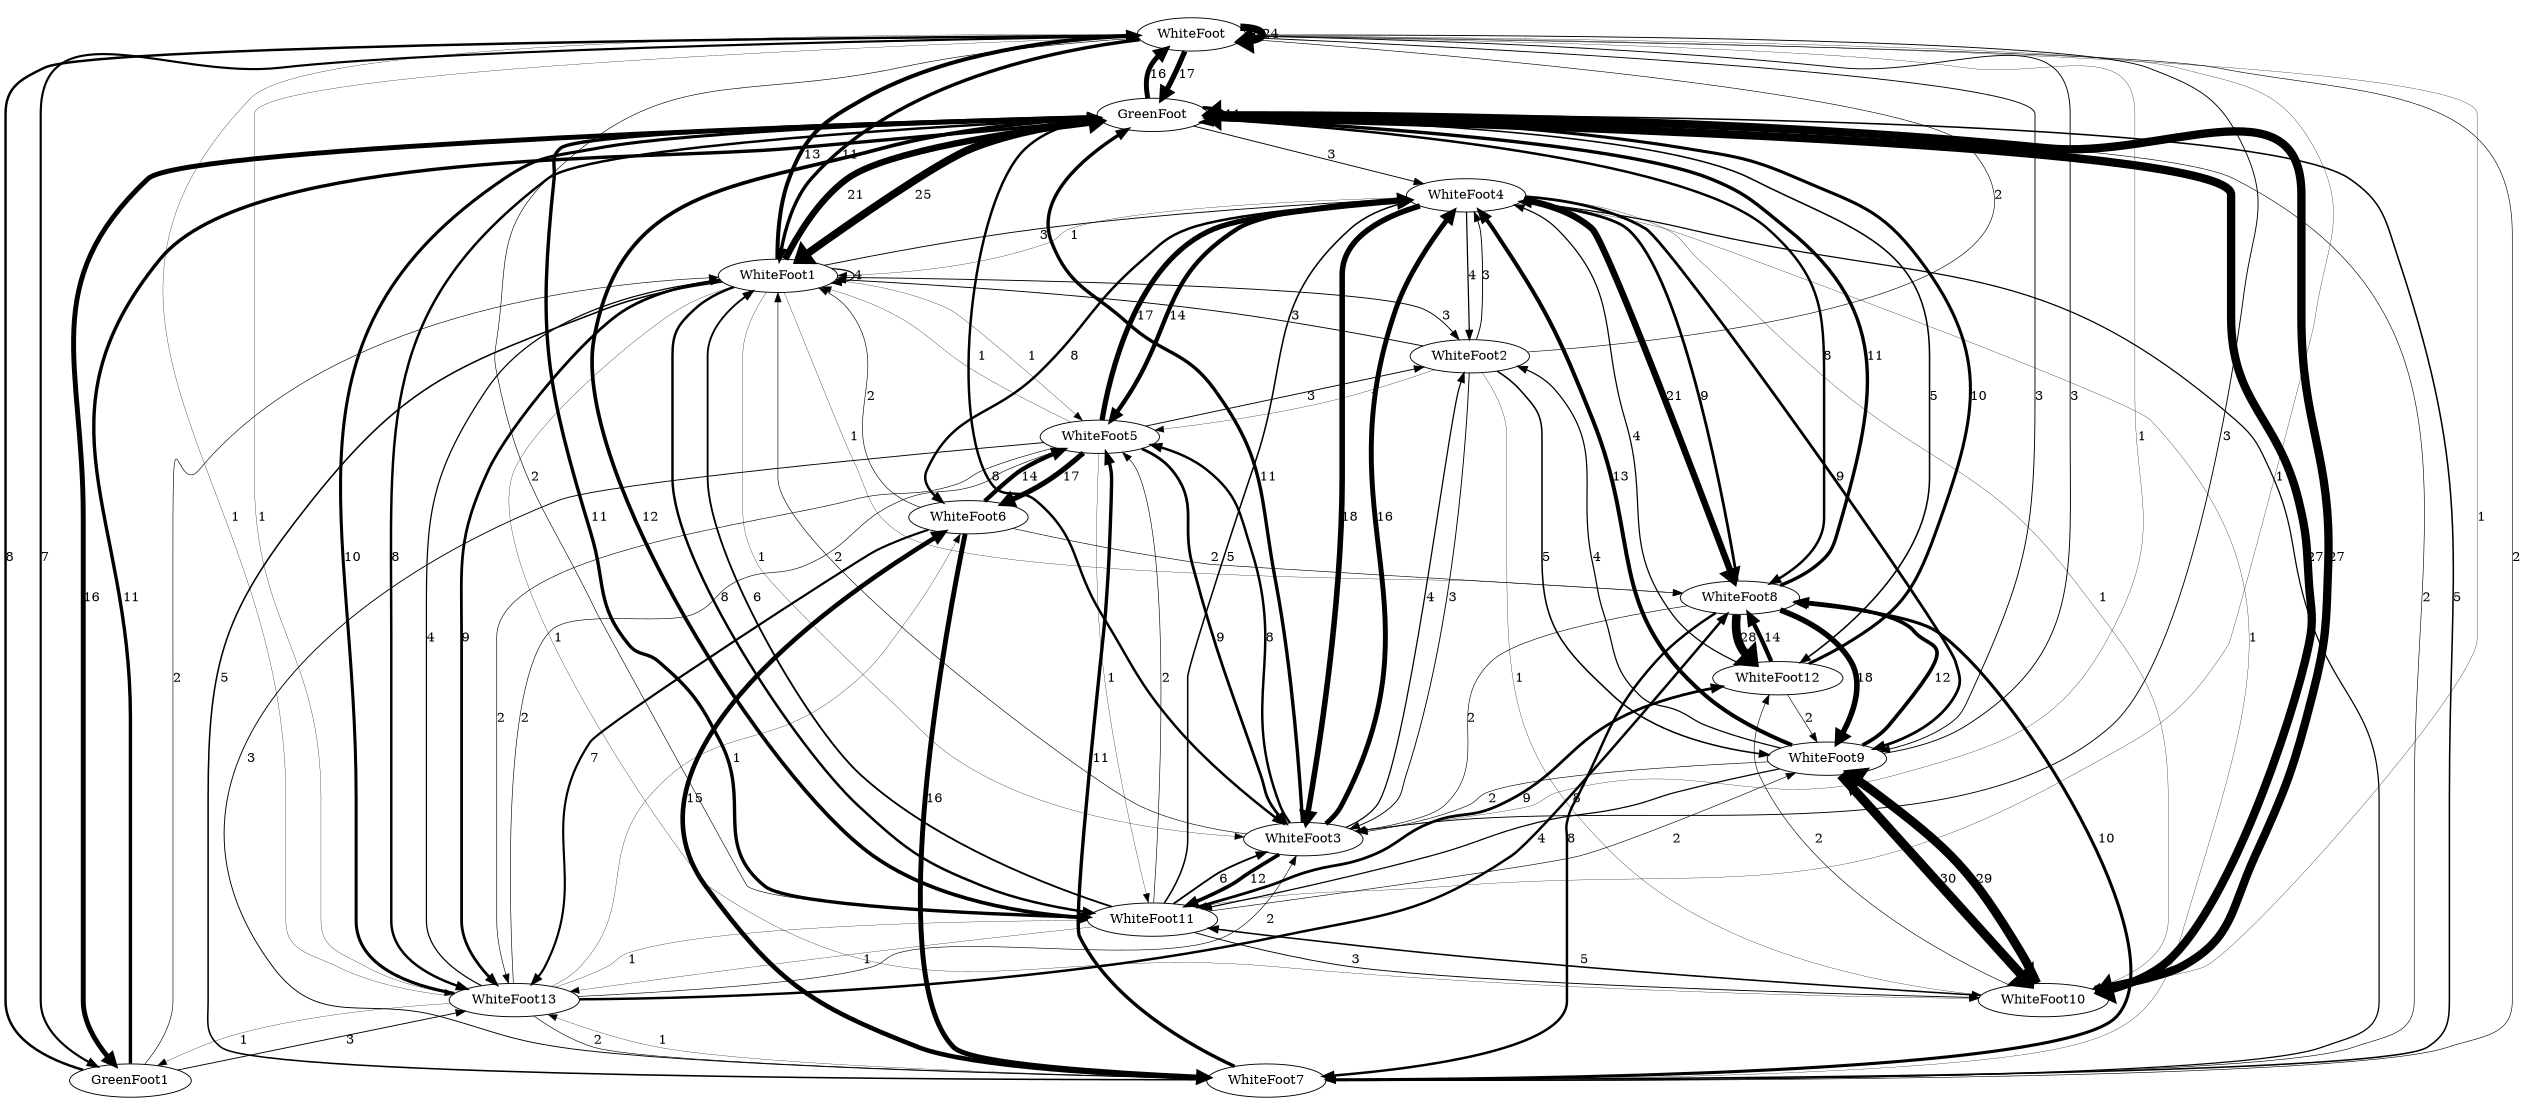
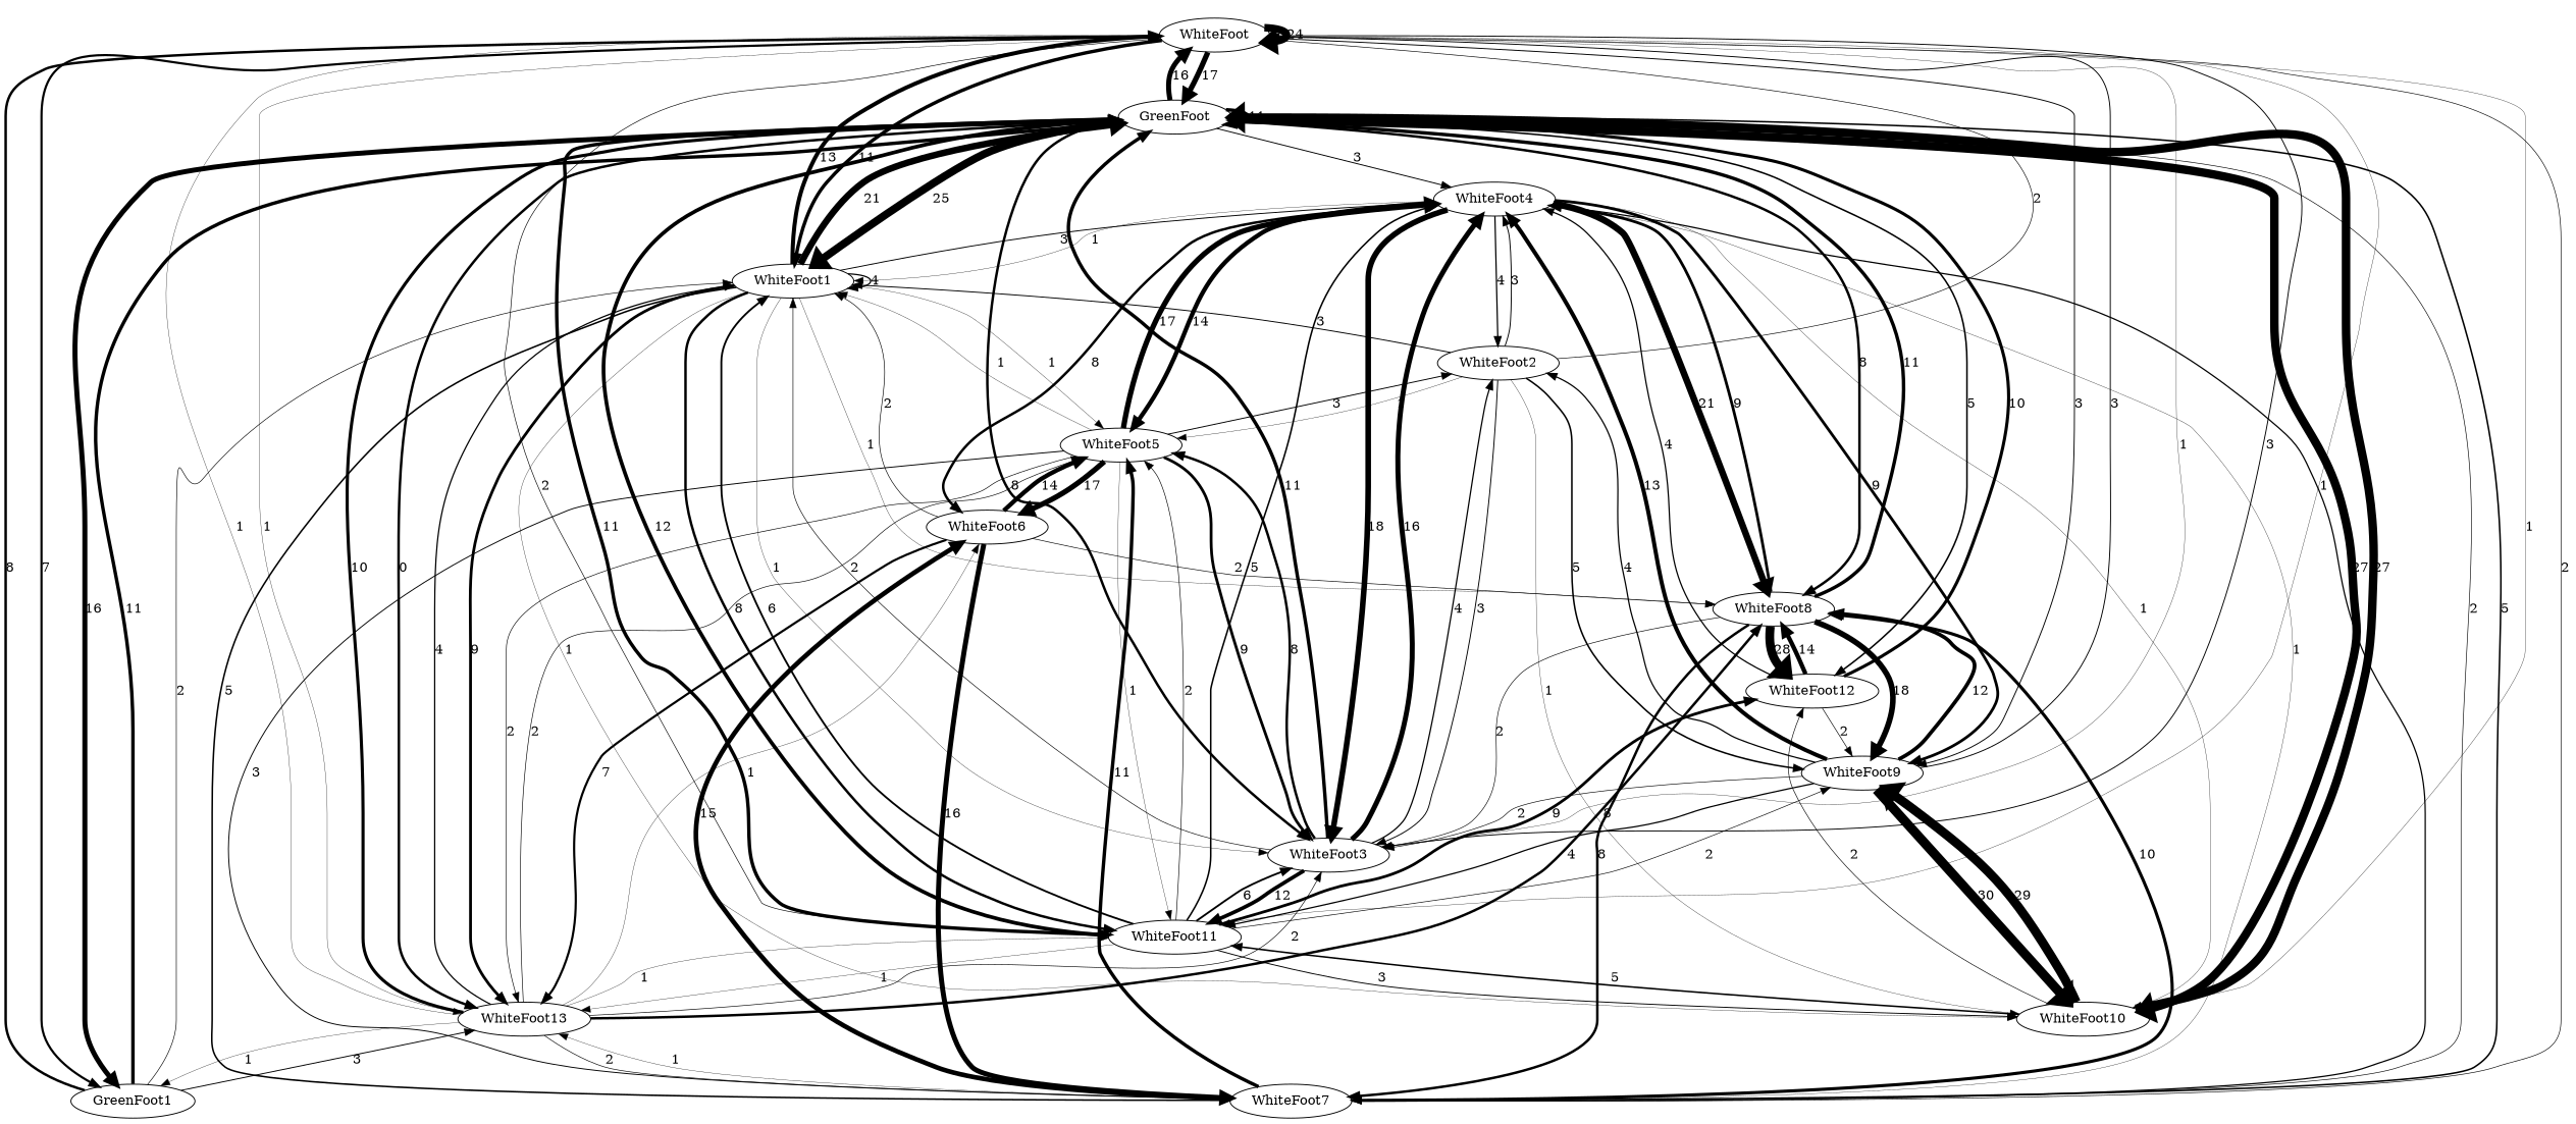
  strict digraph {
    splines=true
    edge [penwidth=0.3333333333333333]
    WhiteFoot
    GreenFoot
    WhiteFoot1
    WhiteFoot7
    WhiteFoot13
    WhiteFoot9
    WhiteFoot11
    WhiteFoot10
    WhiteFoot3
    GreenFoot1
    WhiteFoot8
    WhiteFoot12
    WhiteFoot4
    WhiteFoot5
    WhiteFoot2
    WhiteFoot6
    WhiteFoot -> WhiteFoot [label=24 penwidth=8]
    WhiteFoot -> GreenFoot [label=17 penwidth=5.666666666666667]
    WhiteFoot -> WhiteFoot1 [label=11 penwidth=3.6666666666666665]
    WhiteFoot -> WhiteFoot7 [label=2 penwidth=0.6666666666666666]
    WhiteFoot -> WhiteFoot13 [label=1]
    WhiteFoot -> WhiteFoot9 [label=3 penwidth=1]
    WhiteFoot -> WhiteFoot11 [label=1]
    WhiteFoot -> WhiteFoot10 [label=1]
    WhiteFoot -> WhiteFoot3 [label=3 penwidth=1]
    WhiteFoot -> GreenFoot1 [label=7 penwidth=2.3333333333333335]
    GreenFoot -> WhiteFoot [label=16 penwidth=5.333333333333333]
    GreenFoot -> GreenFoot [label=11 penwidth=3.6666666666666665]
    GreenFoot -> WhiteFoot1 [label=25 penwidth=8.333333333333334]
    GreenFoot -> WhiteFoot7 [label=5 penwidth=1.6666666666666667]
-   GreenFoot -> WhiteFoot13 [label=8 penwidth=2.6666666666666665]
+   GreenFoot -> WhiteFoot13 [label=0 penwidth=2.6666666666666665]
    GreenFoot -> WhiteFoot11 [label=11 penwidth=3.6666666666666665]
    GreenFoot -> WhiteFoot10 [label=27 penwidth=9]
    GreenFoot -> WhiteFoot3 [label=8 penwidth=2.6666666666666665]
    GreenFoot -> GreenFoot1 [label=16 penwidth=5.333333333333333]
    GreenFoot -> WhiteFoot8 [label=8 penwidth=2.6666666666666665]
    GreenFoot -> WhiteFoot12 [label=5 penwidth=1.6666666666666667]
    GreenFoot -> WhiteFoot4 [label=3 penwidth=1]
    WhiteFoot1 -> WhiteFoot [label=13 penwidth=4.333333333333333]
    WhiteFoot1 -> GreenFoot [label=21 penwidth=7]
    WhiteFoot1 -> WhiteFoot1 [label=4 penwidth=1.3333333333333333]
    WhiteFoot1 -> WhiteFoot7 [label=5 penwidth=1.6666666666666667]
    WhiteFoot1 -> WhiteFoot13 [label=9 penwidth=3]
    WhiteFoot1 -> WhiteFoot11 [label=8 penwidth=2.6666666666666665]
    WhiteFoot1 -> WhiteFoot10 [label=1]
    WhiteFoot1 -> WhiteFoot3 [label=1]
    WhiteFoot1 -> WhiteFoot8 [label=1]
    WhiteFoot1 -> WhiteFoot4 [label=3 penwidth=1]
    WhiteFoot1 -> WhiteFoot5 [label=1]
-   WhiteFoot1 -> WhiteFoot2 [label=3 penwidth=1]
    WhiteFoot7 -> GreenFoot [label=2 penwidth=0.6666666666666666]
    WhiteFoot7 -> WhiteFoot13 [label=1]
    WhiteFoot7 -> WhiteFoot8 [label=10 penwidth=3.3333333333333335]
    WhiteFoot7 -> WhiteFoot4 [label=9 penwidth=1.3333333333333333]
    WhiteFoot7 -> WhiteFoot5 [label=11 penwidth=3.6666666666666665]
    WhiteFoot7 -> WhiteFoot6 [label=15 penwidth=5]
    WhiteFoot13 -> WhiteFoot [label=1]
    WhiteFoot13 -> GreenFoot [label=10 penwidth=3.3333333333333335]
    WhiteFoot13 -> WhiteFoot1 [label=4 penwidth=1.3333333333333333]
    WhiteFoot13 -> WhiteFoot7 [label=2 penwidth=0.6666666666666666]
    WhiteFoot13 -> WhiteFoot11 [label=1]
    WhiteFoot13 -> WhiteFoot3 [label=2 penwidth=0.6666666666666666]
    WhiteFoot13 -> GreenFoot1 [label=1]
    WhiteFoot13 -> WhiteFoot8 [label=8 penwidth=2.6666666666666665]
    WhiteFoot13 -> WhiteFoot5 [label=2 penwidth=0.6666666666666666]
    WhiteFoot13 -> WhiteFoot6 [label=1]
    WhiteFoot9 -> WhiteFoot [label=3 penwidth=1]
    WhiteFoot9 -> WhiteFoot11 [label=4 penwidth=1.3333333333333333]
    WhiteFoot9 -> WhiteFoot10 [label=30 penwidth=10]
    WhiteFoot9 -> WhiteFoot3 [label=2 penwidth=0.6666666666666666]
    WhiteFoot9 -> WhiteFoot8 [label=12 penwidth=4]
    WhiteFoot9 -> WhiteFoot4 [label=13 penwidth=4.333333333333333]
    WhiteFoot9 -> WhiteFoot2 [label=4 penwidth=1.3333333333333333]
    WhiteFoot11 -> WhiteFoot [label=2 penwidth=0.6666666666666666]
    WhiteFoot11 -> GreenFoot [label=12 penwidth=4]
    WhiteFoot11 -> WhiteFoot1 [label=6 penwidth=2]
    WhiteFoot11 -> WhiteFoot13 [label=1]
    WhiteFoot11 -> WhiteFoot9 [label=2 penwidth=0.6666666666666666]
    WhiteFoot11 -> WhiteFoot10 [label=3 penwidth=1]
    WhiteFoot11 -> WhiteFoot3 [label=6 penwidth=2]
    WhiteFoot11 -> WhiteFoot12 [label=9 penwidth=3]
    WhiteFoot11 -> WhiteFoot4 [label=5 penwidth=1.6666666666666667]
    WhiteFoot11 -> WhiteFoot5 [label=2 penwidth=0.6666666666666666]
    WhiteFoot10 -> GreenFoot [label=27 penwidth=9]
    WhiteFoot10 -> WhiteFoot9 [label=29 penwidth=9.666666666666666]
    WhiteFoot10 -> WhiteFoot11 [label=5 penwidth=1.6666666666666667]
    WhiteFoot10 -> WhiteFoot12 [label=2 penwidth=0.6666666666666666]
    WhiteFoot3 -> WhiteFoot [label=1]
    WhiteFoot3 -> GreenFoot [label=11 penwidth=3.6666666666666665]
    WhiteFoot3 -> WhiteFoot1 [label=2 penwidth=0.6666666666666666]
    WhiteFoot3 -> WhiteFoot11 [label=12 penwidth=4]
    WhiteFoot3 -> WhiteFoot4 [label=16 penwidth=5.333333333333333]
    WhiteFoot3 -> WhiteFoot5 [label=8 penwidth=2.6666666666666665]
    WhiteFoot3 -> WhiteFoot2 [label=4 penwidth=1.3333333333333333]
    GreenFoot1 -> WhiteFoot [label=8 penwidth=2.6666666666666665]
    GreenFoot1 -> GreenFoot [label=11 penwidth=3.6666666666666665]
    GreenFoot1 -> WhiteFoot1 [label=2 penwidth=0.6666666666666666]
    GreenFoot1 -> WhiteFoot13 [label=3 penwidth=1]
    WhiteFoot8 -> GreenFoot [label=11 penwidth=3.6666666666666665]
    WhiteFoot8 -> WhiteFoot7 [label=8 penwidth=2.6666666666666665]
    WhiteFoot8 -> WhiteFoot9 [label=18 penwidth=6]
    WhiteFoot8 -> WhiteFoot3 [label=2 penwidth=0.6666666666666666]
    WhiteFoot8 -> WhiteFoot12 [label=28 penwidth=9.333333333333334]
    WhiteFoot8 -> WhiteFoot4 [label=9 penwidth=3]
    WhiteFoot12 -> GreenFoot [label=10 penwidth=3.3333333333333335]
    WhiteFoot12 -> WhiteFoot9 [label=2 penwidth=0.6666666666666666]
    WhiteFoot12 -> WhiteFoot8 [label=14 penwidth=4.666666666666667]
    WhiteFoot12 -> WhiteFoot4 [label=4 penwidth=1.3333333333333333]
    WhiteFoot4 -> WhiteFoot1 [label=1]
    WhiteFoot4 -> WhiteFoot7 [label=1]
    WhiteFoot4 -> WhiteFoot9 [label=9 penwidth=3]
    WhiteFoot4 -> WhiteFoot10 [label=1]
    WhiteFoot4 -> WhiteFoot3 [label=18 penwidth=6]
    WhiteFoot4 -> WhiteFoot8 [label=21 penwidth=7]
    WhiteFoot4 -> WhiteFoot5 [label=14 penwidth=4.666666666666667]
    WhiteFoot4 -> WhiteFoot2 [label=4 penwidth=1.3333333333333333]
    WhiteFoot4 -> WhiteFoot6 [label=8 penwidth=2.6666666666666665]
    WhiteFoot5 -> WhiteFoot1 [label=1]
    WhiteFoot5 -> WhiteFoot7 [label=3 penwidth=1]
    WhiteFoot5 -> WhiteFoot13 [label=2 penwidth=0.6666666666666666]
    WhiteFoot5 -> WhiteFoot11 [label=1]
    WhiteFoot5 -> WhiteFoot3 [label=9 penwidth=3]
    WhiteFoot5 -> WhiteFoot4 [label=17 penwidth=5.666666666666667]
    WhiteFoot5 -> WhiteFoot2 [label=3 penwidth=1]
    WhiteFoot5 -> WhiteFoot6 [label=17 penwidth=5.666666666666667]
    WhiteFoot2 -> WhiteFoot [label=2 penwidth=0.6666666666666666]
    WhiteFoot2 -> WhiteFoot1 [label=3 penwidth=1]
    WhiteFoot2 -> WhiteFoot9 [label=5 penwidth=1.6666666666666667]
    WhiteFoot2 -> WhiteFoot10 [label=1]
    WhiteFoot2 -> WhiteFoot3 [label=3 penwidth=1]
    WhiteFoot2 -> WhiteFoot4 [label=3 penwidth=1]
    WhiteFoot2 -> WhiteFoot5 [label=1]
    WhiteFoot6 -> WhiteFoot1 [label=2 penwidth=0.6666666666666666]
    WhiteFoot6 -> WhiteFoot7 [label=16 penwidth=5.333333333333333]
    WhiteFoot6 -> WhiteFoot13 [label=7 penwidth=2.3333333333333335]
    WhiteFoot6 -> WhiteFoot8 [label=2 penwidth=0.6666666666666666]
    WhiteFoot6 -> WhiteFoot5 [label=14 penwidth=4.666666666666667]
  }
